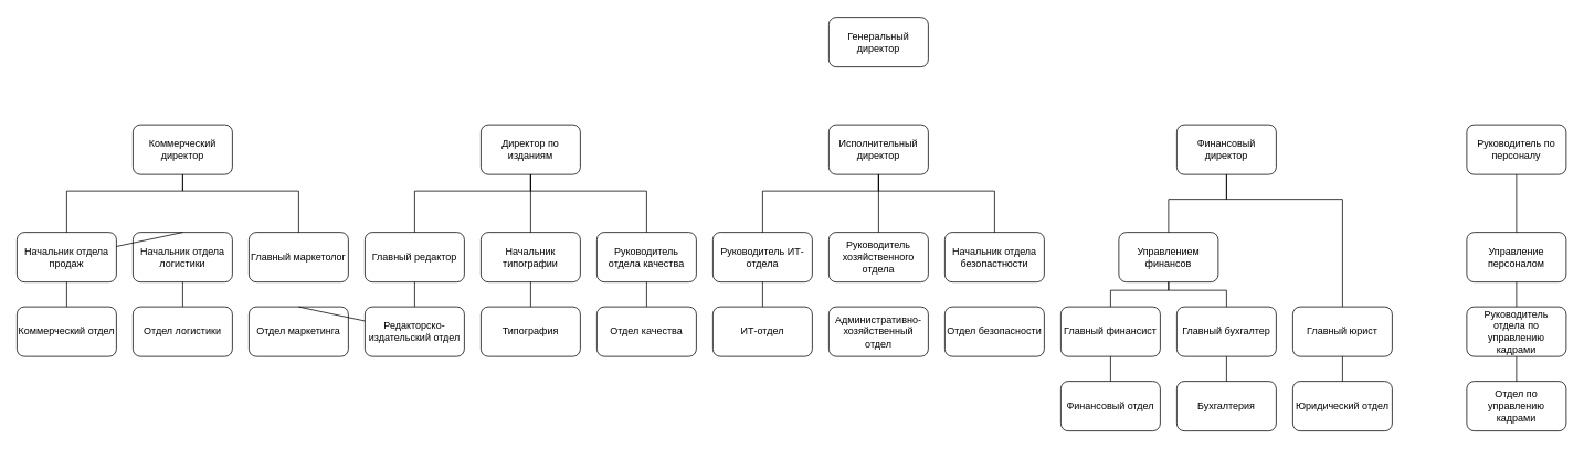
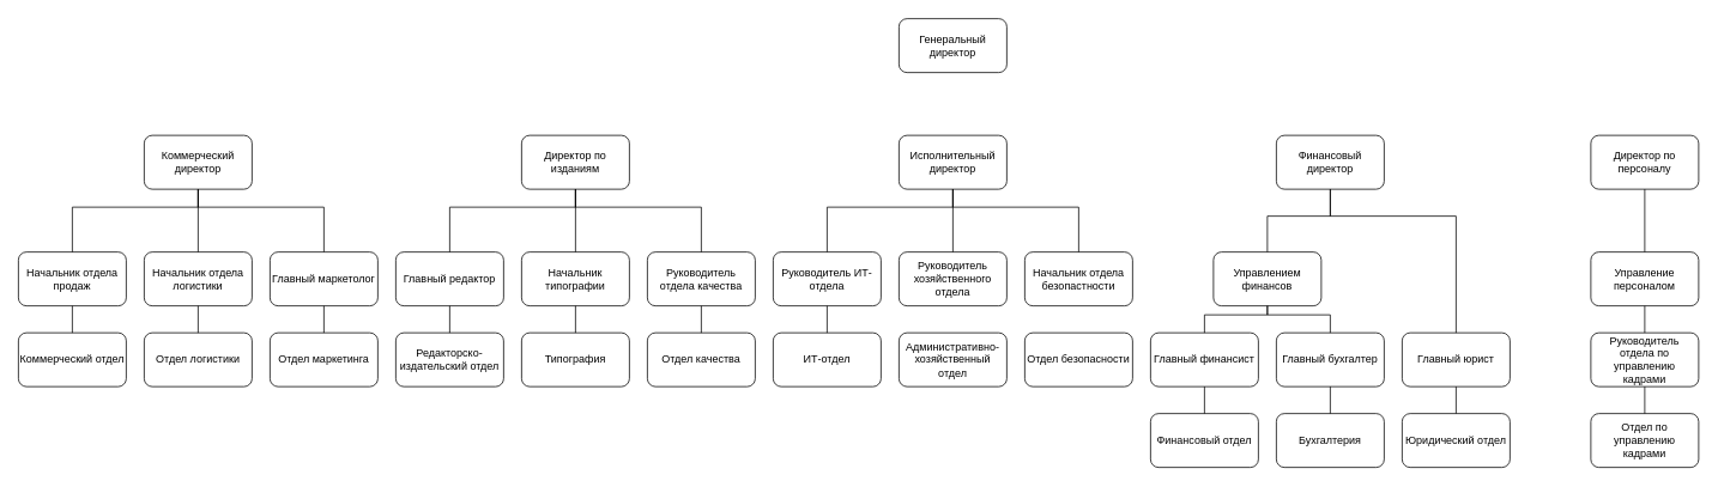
  <mxCell id="0" />
  <mxCell id="1" parent="0" />
  <mxCell id="2" value="Генеральный директор" style="rounded=1;whiteSpace=wrap;html=1;" vertex="1" parent="1"><mxGeometry x="1000" y="20" width="120" height="60" as="geometry" /></mxCell>
  <mxCell id="3" value="Коммерческий директор" style="rounded=1;whiteSpace=wrap;html=1;" vertex="1" parent="1"><mxGeometry x="160" y="150" width="120" height="60" as="geometry" /></mxCell>
  <mxCell id="4" value="Директор по изданиям" style="rounded=1;whiteSpace=wrap;html=1;" vertex="1" parent="1"><mxGeometry x="580" y="150" width="120" height="60" as="geometry" /></mxCell>
  <mxCell id="5" value="Исполнительный директор" style="rounded=1;whiteSpace=wrap;html=1;" vertex="1" parent="1"><mxGeometry x="1000" y="150" width="120" height="60" as="geometry" /></mxCell>
  <mxCell id="6" value="Финансовый директор" style="rounded=1;whiteSpace=wrap;html=1;" vertex="1" parent="1"><mxGeometry x="1420" y="150" width="120" height="60" as="geometry" /></mxCell>
- <mxCell id="7" value="Руководитель по персоналу" style="rounded=1;whiteSpace=wrap;html=1;" vertex="1" parent="1"><mxGeometry x="1770" y="150" width="120" height="60" as="geometry" /></mxCell>
+ <mxCell id="7" value="Директор по персоналу" style="rounded=1;whiteSpace=wrap;html=1;" vertex="1" parent="1"><mxGeometry x="1770" y="150" width="120" height="60" as="geometry" /></mxCell>
  <mxCell id="8" value="Коммерческий отдел" style="rounded=1;whiteSpace=wrap;html=1;" vertex="1" parent="1"><mxGeometry x="20" y="370" width="120" height="60" as="geometry" /></mxCell>
  <mxCell id="9" value="Отдел логистики" style="rounded=1;whiteSpace=wrap;html=1;" vertex="1" parent="1"><mxGeometry x="160" y="370" width="120" height="60" as="geometry" /></mxCell>
  <mxCell id="10" value="Отдел маркетинга" style="rounded=1;whiteSpace=wrap;html=1;" vertex="1" parent="1"><mxGeometry x="300" y="370" width="120" height="60" as="geometry" /></mxCell>
  <mxCell id="11" value="Типография" style="rounded=1;whiteSpace=wrap;html=1;" vertex="1" parent="1"><mxGeometry x="580" y="370" width="120" height="60" as="geometry" /></mxCell>
  <mxCell id="12" value="Редакторско-издательский отдел" style="rounded=1;whiteSpace=wrap;html=1;" vertex="1" parent="1"><mxGeometry x="440" y="370" width="120" height="60" as="geometry" /></mxCell>
  <mxCell id="13" value="Отдел качества" style="rounded=1;whiteSpace=wrap;html=1;" vertex="1" parent="1"><mxGeometry x="720" y="370" width="120" height="60" as="geometry" /></mxCell>
  <mxCell id="14" value="ИТ-отдел" style="rounded=1;whiteSpace=wrap;html=1;" vertex="1" parent="1"><mxGeometry x="860" y="370" width="120" height="60" as="geometry" /></mxCell>
  <mxCell id="15" value="Административно-хозяйственный отдел" style="rounded=1;whiteSpace=wrap;html=1;" vertex="1" parent="1"><mxGeometry x="1000" y="370" width="120" height="60" as="geometry" /></mxCell>
  <mxCell id="16" value="Отдел безопасности" style="rounded=1;whiteSpace=wrap;html=1;" vertex="1" parent="1"><mxGeometry x="1140" y="370" width="120" height="60" as="geometry" /></mxCell>
  <mxCell id="17" value="Финансовый отдел" style="rounded=1;whiteSpace=wrap;html=1;" vertex="1" parent="1"><mxGeometry x="1280" y="460" width="120" height="60" as="geometry" /></mxCell>
  <mxCell id="18" value="Бухгалтерия" style="rounded=1;whiteSpace=wrap;html=1;" vertex="1" parent="1"><mxGeometry x="1420" y="460" width="120" height="60" as="geometry" /></mxCell>
  <mxCell id="19" value="Юридический отдел" style="rounded=1;whiteSpace=wrap;html=1;" vertex="1" parent="1"><mxGeometry x="1560" y="460" width="120" height="60" as="geometry" /></mxCell>
  <mxCell id="20" value="Управление персоналом" style="rounded=1;whiteSpace=wrap;html=1;" vertex="1" parent="1"><mxGeometry x="1770" y="280" width="120" height="60" as="geometry" /></mxCell>
  <mxCell id="21" value="Отдел по управлению кадрами" style="rounded=1;whiteSpace=wrap;html=1;" vertex="1" parent="1"><mxGeometry x="1770" y="460" width="120" height="60" as="geometry" /></mxCell>
  <mxCell id="22" value="Главный маркетолог" style="rounded=1;whiteSpace=wrap;html=1;" vertex="1" parent="1"><mxGeometry x="300" y="280" width="120" height="60" as="geometry" /></mxCell>
  <mxCell id="23" value="Начальник отдела логистики" style="rounded=1;whiteSpace=wrap;html=1;" vertex="1" parent="1"><mxGeometry x="160" y="280" width="120" height="60" as="geometry" /></mxCell>
  <mxCell id="24" value="Начальник отдела продаж" style="rounded=1;whiteSpace=wrap;html=1;" vertex="1" parent="1"><mxGeometry x="20" y="280" width="120" height="60" as="geometry" /></mxCell>
  <mxCell id="25" value="Главный редактор" style="rounded=1;whiteSpace=wrap;html=1;" vertex="1" parent="1"><mxGeometry x="440" y="280" width="120" height="60" as="geometry" /></mxCell>
  <mxCell id="26" value="Начальник типографии" style="rounded=1;whiteSpace=wrap;html=1;" vertex="1" parent="1"><mxGeometry x="580" y="280" width="120" height="60" as="geometry" /></mxCell>
  <mxCell id="27" value="Руководитель отдела качества" style="rounded=1;whiteSpace=wrap;html=1;" vertex="1" parent="1"><mxGeometry x="720" y="280" width="120" height="60" as="geometry" /></mxCell>
  <mxCell id="28" value="Руководитель ИТ-отдела" style="rounded=1;whiteSpace=wrap;html=1;" vertex="1" parent="1"><mxGeometry x="860" y="280" width="120" height="60" as="geometry" /></mxCell>
  <mxCell id="29" value="Руководитель хозяйственного отдела" style="rounded=1;whiteSpace=wrap;html=1;" vertex="1" parent="1"><mxGeometry x="1000" y="280" width="120" height="60" as="geometry" /></mxCell>
  <mxCell id="30" value="Начальник отдела безопастности" style="rounded=1;whiteSpace=wrap;html=1;" vertex="1" parent="1"><mxGeometry x="1140" y="280" width="120" height="60" as="geometry" /></mxCell>
  <mxCell id="31" value="Главный финансист" style="rounded=1;whiteSpace=wrap;html=1;" vertex="1" parent="1"><mxGeometry x="1280" y="370" width="120" height="60" as="geometry" /></mxCell>
  <mxCell id="32" value="Главный бухгалтер" style="rounded=1;whiteSpace=wrap;html=1;" vertex="1" parent="1"><mxGeometry x="1420" y="370" width="120" height="60" as="geometry" /></mxCell>
  <mxCell id="33" value="Главный юрист" style="rounded=1;whiteSpace=wrap;html=1;" vertex="1" parent="1"><mxGeometry x="1560" y="370" width="120" height="60" as="geometry" /></mxCell>
  <mxCell id="34" value="Управлением финансов" style="rounded=1;whiteSpace=wrap;html=1;" vertex="1" parent="1"><mxGeometry x="1350" y="280" width="120" height="60" as="geometry" /></mxCell>
  <mxCell id="35" value="Руководитель отдела по управлению кадрами" style="rounded=1;whiteSpace=wrap;html=1;" vertex="1" parent="1"><mxGeometry x="1770" y="370" width="120" height="60" as="geometry" /></mxCell>
  <mxCell id="36" value="" style="endArrow=none;html=1;rounded=0;entryX=0.5;entryY=1;entryDx=0;entryDy=0;exitX=0.5;exitY=0;exitDx=0;exitDy=0;" edge="1" parent="1" source="24" target="3"><mxGeometry width="50" height="50" relative="1" as="geometry"><mxPoint x="80" y="230" as="sourcePoint" /><mxPoint x="105" y="180" as="targetPoint" /><Array as="points"><mxPoint x="80" y="230" /><mxPoint x="220" y="230" /></Array></mxGeometry></mxCell>
  <mxCell id="37" value="" style="endArrow=none;html=1;rounded=0;exitX=0.5;exitY=0;exitDx=0;exitDy=0;" edge="1" parent="1" source="22"><mxGeometry width="50" height="50" relative="1" as="geometry"><mxPoint x="90" y="290" as="sourcePoint" /><mxPoint x="220" y="210" as="targetPoint" /><Array as="points"><mxPoint x="360" y="230" /><mxPoint x="220" y="230" /></Array></mxGeometry></mxCell>
- <mxCell id="38" value="" style="endArrow=none;html=1;rounded=0;exitX=0.5;exitY=0;exitDx=0;exitDy=0;" edge="1" parent="1" source="23" target="24"><mxGeometry width="50" height="50" relative="1" as="geometry"><mxPoint x="390" y="280" as="sourcePoint" /><mxPoint x="440" y="230" as="targetPoint" /></mxGeometry></mxCell>
+ <mxCell id="38" value="" style="endArrow=none;html=1;rounded=0;entryX=0.5;entryY=1;entryDx=0;entryDy=0;exitX=0.5;exitY=0;exitDx=0;exitDy=0;" edge="1" parent="1" source="23" target="3"><mxGeometry width="50" height="50" relative="1" as="geometry"><mxPoint x="390" y="280" as="sourcePoint" /><mxPoint x="440" y="230" as="targetPoint" /></mxGeometry></mxCell>
  <mxCell id="39" value="" style="endArrow=none;html=1;rounded=0;entryX=0.5;entryY=1;entryDx=0;entryDy=0;exitX=0.5;exitY=0;exitDx=0;exitDy=0;" edge="1" parent="1" source="8" target="24"><mxGeometry width="50" height="50" relative="1" as="geometry"><mxPoint x="-120" y="410" as="sourcePoint" /><mxPoint x="-70" y="360" as="targetPoint" /></mxGeometry></mxCell>
  <mxCell id="40" value="" style="endArrow=none;html=1;rounded=0;entryX=0.5;entryY=1;entryDx=0;entryDy=0;exitX=0.5;exitY=0;exitDx=0;exitDy=0;" edge="1" parent="1" source="9" target="23"><mxGeometry width="50" height="50" relative="1" as="geometry"><mxPoint x="130" y="500" as="sourcePoint" /><mxPoint x="180" y="450" as="targetPoint" /></mxGeometry></mxCell>
- <mxCell id="41" value="" style="endArrow=none;html=1;rounded=0;exitX=0.5;exitY=0;exitDx=0;exitDy=0;" edge="1" parent="1" source="10" target="12"><mxGeometry width="50" height="50" relative="1" as="geometry"><mxPoint x="280" y="500" as="sourcePoint" /><mxPoint x="330" y="450" as="targetPoint" /></mxGeometry></mxCell>
+ <mxCell id="41" value="" style="endArrow=none;html=1;rounded=0;entryX=0.5;entryY=1;entryDx=0;entryDy=0;exitX=0.5;exitY=0;exitDx=0;exitDy=0;" edge="1" parent="1" source="10" target="22"><mxGeometry width="50" height="50" relative="1" as="geometry"><mxPoint x="280" y="500" as="sourcePoint" /><mxPoint x="330" y="450" as="targetPoint" /></mxGeometry></mxCell>
  <mxCell id="42" value="" style="endArrow=none;html=1;rounded=0;entryX=0.5;entryY=1;entryDx=0;entryDy=0;exitX=0.5;exitY=0;exitDx=0;exitDy=0;" edge="1" parent="1"><mxGeometry width="50" height="50" relative="1" as="geometry"><mxPoint x="500" y="280" as="sourcePoint" /><mxPoint x="640" y="210" as="targetPoint" /><Array as="points"><mxPoint x="500" y="230" /><mxPoint x="640" y="230" /></Array></mxGeometry></mxCell>
  <mxCell id="43" value="" style="endArrow=none;html=1;rounded=0;exitX=0.5;exitY=0;exitDx=0;exitDy=0;" edge="1" parent="1"><mxGeometry width="50" height="50" relative="1" as="geometry"><mxPoint x="780" y="280" as="sourcePoint" /><mxPoint x="640" y="210" as="targetPoint" /><Array as="points"><mxPoint x="780" y="230" /><mxPoint x="640" y="230" /></Array></mxGeometry></mxCell>
  <mxCell id="44" value="" style="endArrow=none;html=1;rounded=0;entryX=0.5;entryY=1;entryDx=0;entryDy=0;exitX=0.5;exitY=0;exitDx=0;exitDy=0;" edge="1" parent="1"><mxGeometry width="50" height="50" relative="1" as="geometry"><mxPoint x="640" y="280" as="sourcePoint" /><mxPoint x="640" y="210" as="targetPoint" /></mxGeometry></mxCell>
  <mxCell id="45" value="" style="endArrow=none;html=1;rounded=0;entryX=0.5;entryY=1;entryDx=0;entryDy=0;exitX=0.5;exitY=0;exitDx=0;exitDy=0;" edge="1" parent="1"><mxGeometry width="50" height="50" relative="1" as="geometry"><mxPoint x="920" y="280" as="sourcePoint" /><mxPoint x="1060" y="210" as="targetPoint" /><Array as="points"><mxPoint x="920" y="230" /><mxPoint x="1060" y="230" /></Array></mxGeometry></mxCell>
  <mxCell id="46" value="" style="endArrow=none;html=1;rounded=0;exitX=0.5;exitY=0;exitDx=0;exitDy=0;" edge="1" parent="1"><mxGeometry width="50" height="50" relative="1" as="geometry"><mxPoint x="1200" y="280" as="sourcePoint" /><mxPoint x="1060" y="210" as="targetPoint" /><Array as="points"><mxPoint x="1200" y="230" /><mxPoint x="1060" y="230" /></Array></mxGeometry></mxCell>
  <mxCell id="47" value="" style="endArrow=none;html=1;rounded=0;entryX=0.5;entryY=1;entryDx=0;entryDy=0;exitX=0.5;exitY=0;exitDx=0;exitDy=0;" edge="1" parent="1"><mxGeometry width="50" height="50" relative="1" as="geometry"><mxPoint x="1060" y="280" as="sourcePoint" /><mxPoint x="1060" y="210" as="targetPoint" /></mxGeometry></mxCell>
  <mxCell id="48" value="" style="endArrow=none;html=1;rounded=0;entryX=0.5;entryY=1;entryDx=0;entryDy=0;exitX=0.5;exitY=0;exitDx=0;exitDy=0;" edge="1" parent="1" source="12" target="25"><mxGeometry width="50" height="50" relative="1" as="geometry"><mxPoint x="470" y="550" as="sourcePoint" /><mxPoint x="520" y="500" as="targetPoint" /></mxGeometry></mxCell>
  <mxCell id="49" value="" style="endArrow=none;html=1;rounded=0;entryX=0.5;entryY=1;entryDx=0;entryDy=0;exitX=0.5;exitY=0;exitDx=0;exitDy=0;" edge="1" parent="1" source="11" target="26"><mxGeometry width="50" height="50" relative="1" as="geometry"><mxPoint x="570" y="530" as="sourcePoint" /><mxPoint x="620" y="480" as="targetPoint" /></mxGeometry></mxCell>
  <mxCell id="50" value="" style="endArrow=none;html=1;rounded=0;entryX=0.5;entryY=1;entryDx=0;entryDy=0;exitX=0.5;exitY=0;exitDx=0;exitDy=0;" edge="1" parent="1" source="13" target="27"><mxGeometry width="50" height="50" relative="1" as="geometry"><mxPoint x="710" y="490" as="sourcePoint" /><mxPoint x="760" y="440" as="targetPoint" /></mxGeometry></mxCell>
  <mxCell id="51" value="" style="endArrow=none;html=1;rounded=0;entryX=0.5;entryY=1;entryDx=0;entryDy=0;exitX=0.5;exitY=0;exitDx=0;exitDy=0;" edge="1" parent="1" source="14" target="28"><mxGeometry width="50" height="50" relative="1" as="geometry"><mxPoint x="890" y="520" as="sourcePoint" /><mxPoint x="940" y="470" as="targetPoint" /></mxGeometry></mxCell>
  <mxCell id="52" value="" style="endArrow=none;html=1;rounded=0;entryX=0.5;entryY=1;entryDx=0;entryDy=0;exitX=0.5;exitY=0;exitDx=0;exitDy=0;" edge="1" parent="1" source="34" target="6"><mxGeometry width="50" height="50" relative="1" as="geometry"><mxPoint x="1510" y="290" as="sourcePoint" /><mxPoint x="1560" y="240" as="targetPoint" /><Array as="points"><mxPoint x="1410" y="240" /><mxPoint x="1480" y="240" /></Array></mxGeometry></mxCell>
  <mxCell id="53" value="" style="endArrow=none;html=1;rounded=0;entryX=0.5;entryY=1;entryDx=0;entryDy=0;exitX=0.5;exitY=0;exitDx=0;exitDy=0;" edge="1" parent="1" source="33" target="6"><mxGeometry width="50" height="50" relative="1" as="geometry"><mxPoint x="1530" y="300" as="sourcePoint" /><mxPoint x="1580" y="250" as="targetPoint" /><Array as="points"><mxPoint x="1620" y="240" /><mxPoint x="1480" y="240" /></Array></mxGeometry></mxCell>
  <mxCell id="54" value="" style="endArrow=none;html=1;rounded=0;entryX=0.5;entryY=1;entryDx=0;entryDy=0;exitX=0.5;exitY=0;exitDx=0;exitDy=0;" edge="1" parent="1" source="31" target="34"><mxGeometry width="50" height="50" relative="1" as="geometry"><mxPoint x="1190" y="540" as="sourcePoint" /><mxPoint x="1240" y="490" as="targetPoint" /><Array as="points"><mxPoint x="1340" y="350" /><mxPoint x="1410" y="350" /></Array></mxGeometry></mxCell>
  <mxCell id="55" value="" style="endArrow=none;html=1;rounded=0;entryX=0.5;entryY=1;entryDx=0;entryDy=0;exitX=0.5;exitY=0;exitDx=0;exitDy=0;" edge="1" parent="1" source="32" target="34"><mxGeometry width="50" height="50" relative="1" as="geometry"><mxPoint x="1490" y="370" as="sourcePoint" /><mxPoint x="1540" y="320" as="targetPoint" /><Array as="points"><mxPoint x="1480" y="350" /><mxPoint x="1410" y="350" /></Array></mxGeometry></mxCell>
  <mxCell id="56" value="" style="endArrow=none;html=1;rounded=0;entryX=0.5;entryY=1;entryDx=0;entryDy=0;exitX=0.5;exitY=0;exitDx=0;exitDy=0;" edge="1" parent="1" source="17" target="31"><mxGeometry width="50" height="50" relative="1" as="geometry"><mxPoint x="1230" y="520" as="sourcePoint" /><mxPoint x="1280" y="470" as="targetPoint" /></mxGeometry></mxCell>
  <mxCell id="57" value="" style="endArrow=none;html=1;rounded=0;entryX=0.5;entryY=1;entryDx=0;entryDy=0;exitX=0.5;exitY=0;exitDx=0;exitDy=0;" edge="1" parent="1" source="18" target="32"><mxGeometry width="50" height="50" relative="1" as="geometry"><mxPoint x="1410" y="490" as="sourcePoint" /><mxPoint x="1460" y="440" as="targetPoint" /></mxGeometry></mxCell>
  <mxCell id="58" value="" style="endArrow=none;html=1;rounded=0;entryX=0.5;entryY=1;entryDx=0;entryDy=0;exitX=0.5;exitY=0;exitDx=0;exitDy=0;" edge="1" parent="1" source="19" target="33"><mxGeometry width="50" height="50" relative="1" as="geometry"><mxPoint x="1690" y="490" as="sourcePoint" /><mxPoint x="1740" y="440" as="targetPoint" /></mxGeometry></mxCell>
  <mxCell id="59" value="" style="endArrow=none;html=1;rounded=0;entryX=0.5;entryY=1;entryDx=0;entryDy=0;exitX=0.5;exitY=0;exitDx=0;exitDy=0;" edge="1" parent="1" source="20" target="7"><mxGeometry width="50" height="50" relative="1" as="geometry"><mxPoint x="1900" y="280" as="sourcePoint" /><mxPoint x="1950" y="230" as="targetPoint" /></mxGeometry></mxCell>
  <mxCell id="60" value="" style="endArrow=none;html=1;rounded=0;entryX=0.5;entryY=1;entryDx=0;entryDy=0;exitX=0.5;exitY=0;exitDx=0;exitDy=0;" edge="1" parent="1" source="35" target="20"><mxGeometry width="50" height="50" relative="1" as="geometry"><mxPoint x="1940" y="400" as="sourcePoint" /><mxPoint x="1990" y="350" as="targetPoint" /></mxGeometry></mxCell>
  <mxCell id="61" value="" style="endArrow=none;html=1;rounded=0;entryX=0.5;entryY=1;entryDx=0;entryDy=0;exitX=0.5;exitY=0;exitDx=0;exitDy=0;" edge="1" parent="1" source="21" target="35"><mxGeometry width="50" height="50" relative="1" as="geometry"><mxPoint x="1900" y="480" as="sourcePoint" /><mxPoint x="1950" y="430" as="targetPoint" /></mxGeometry></mxCell>
